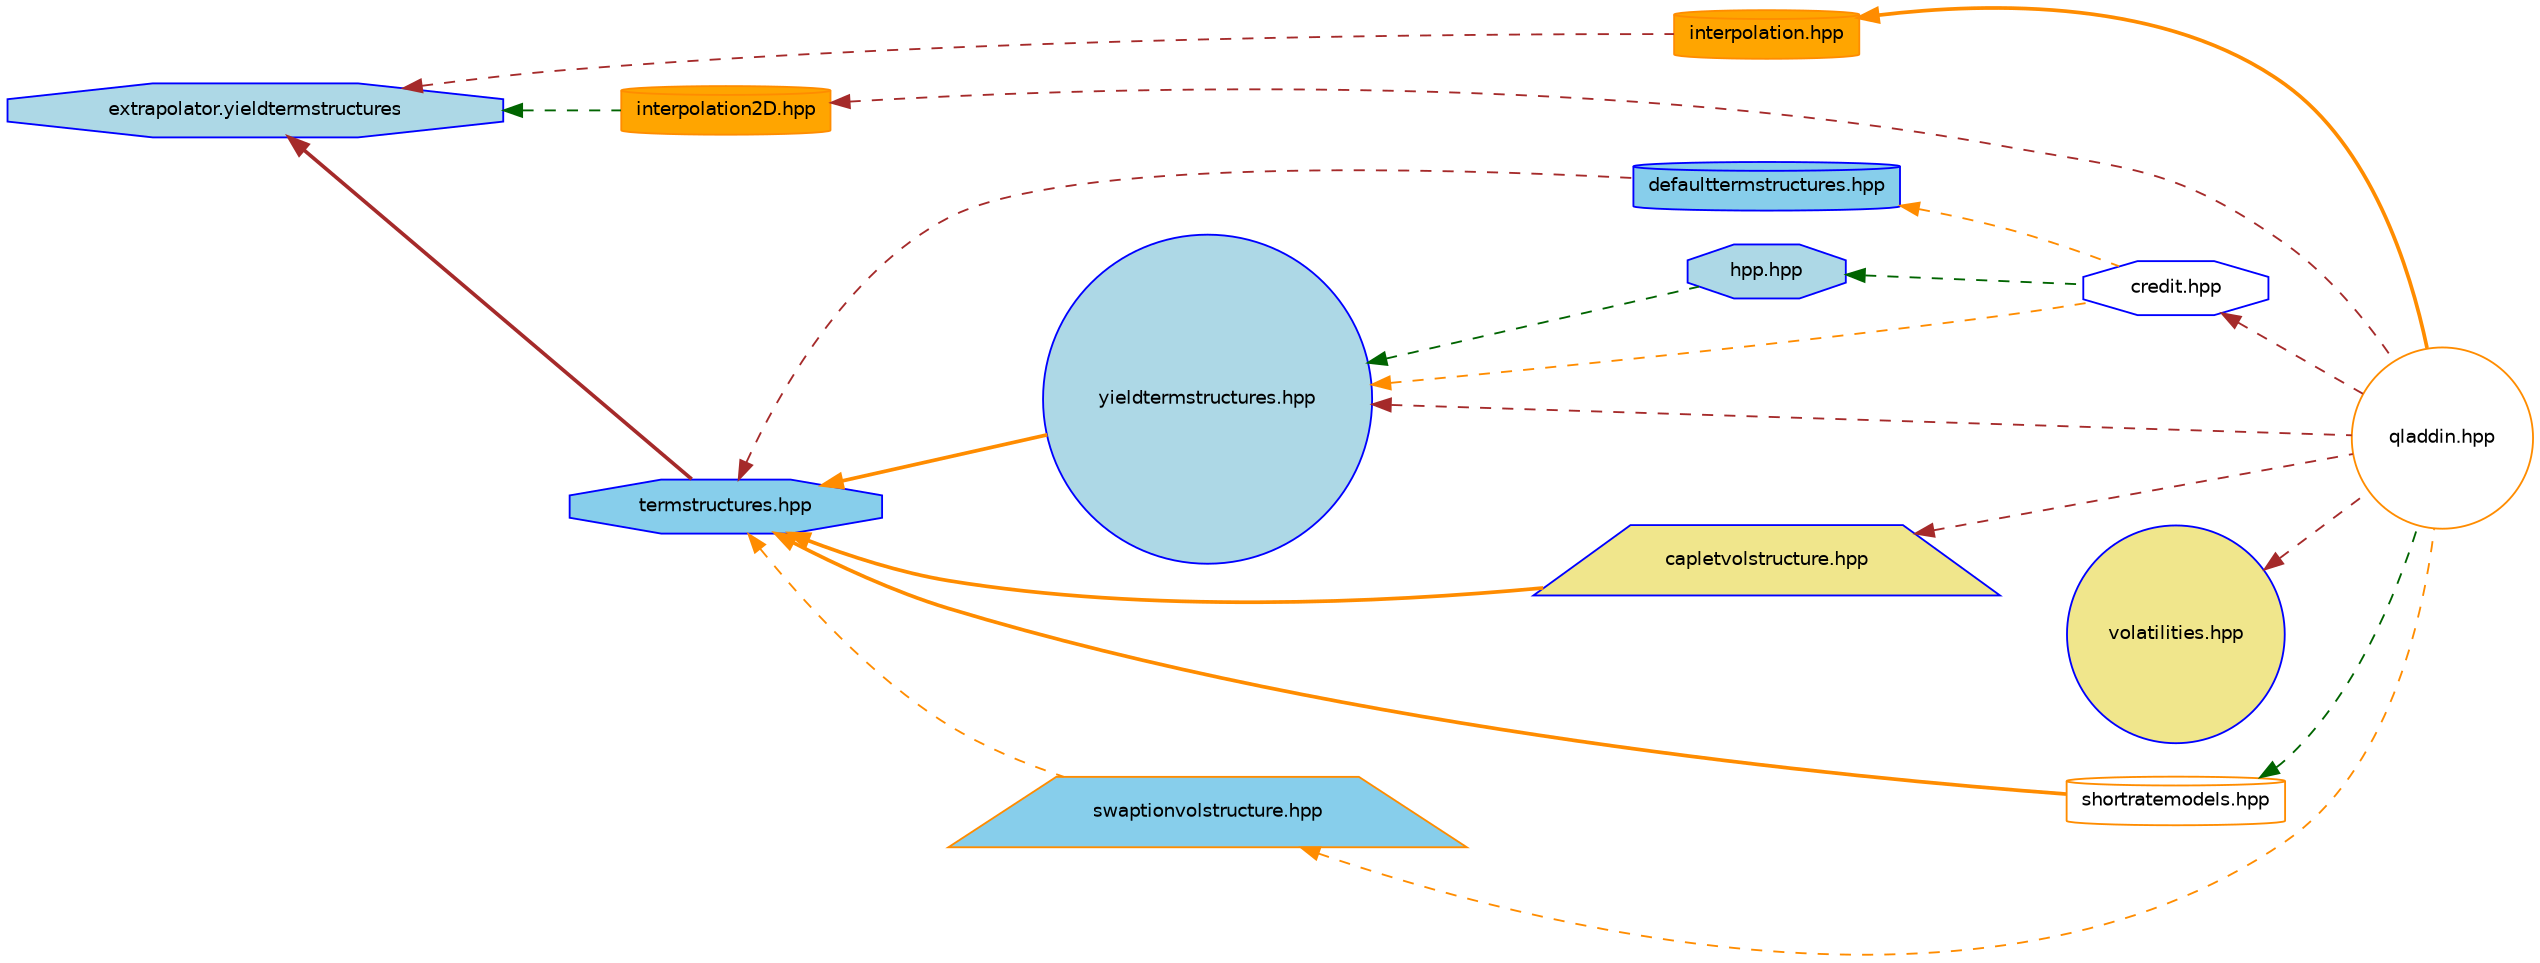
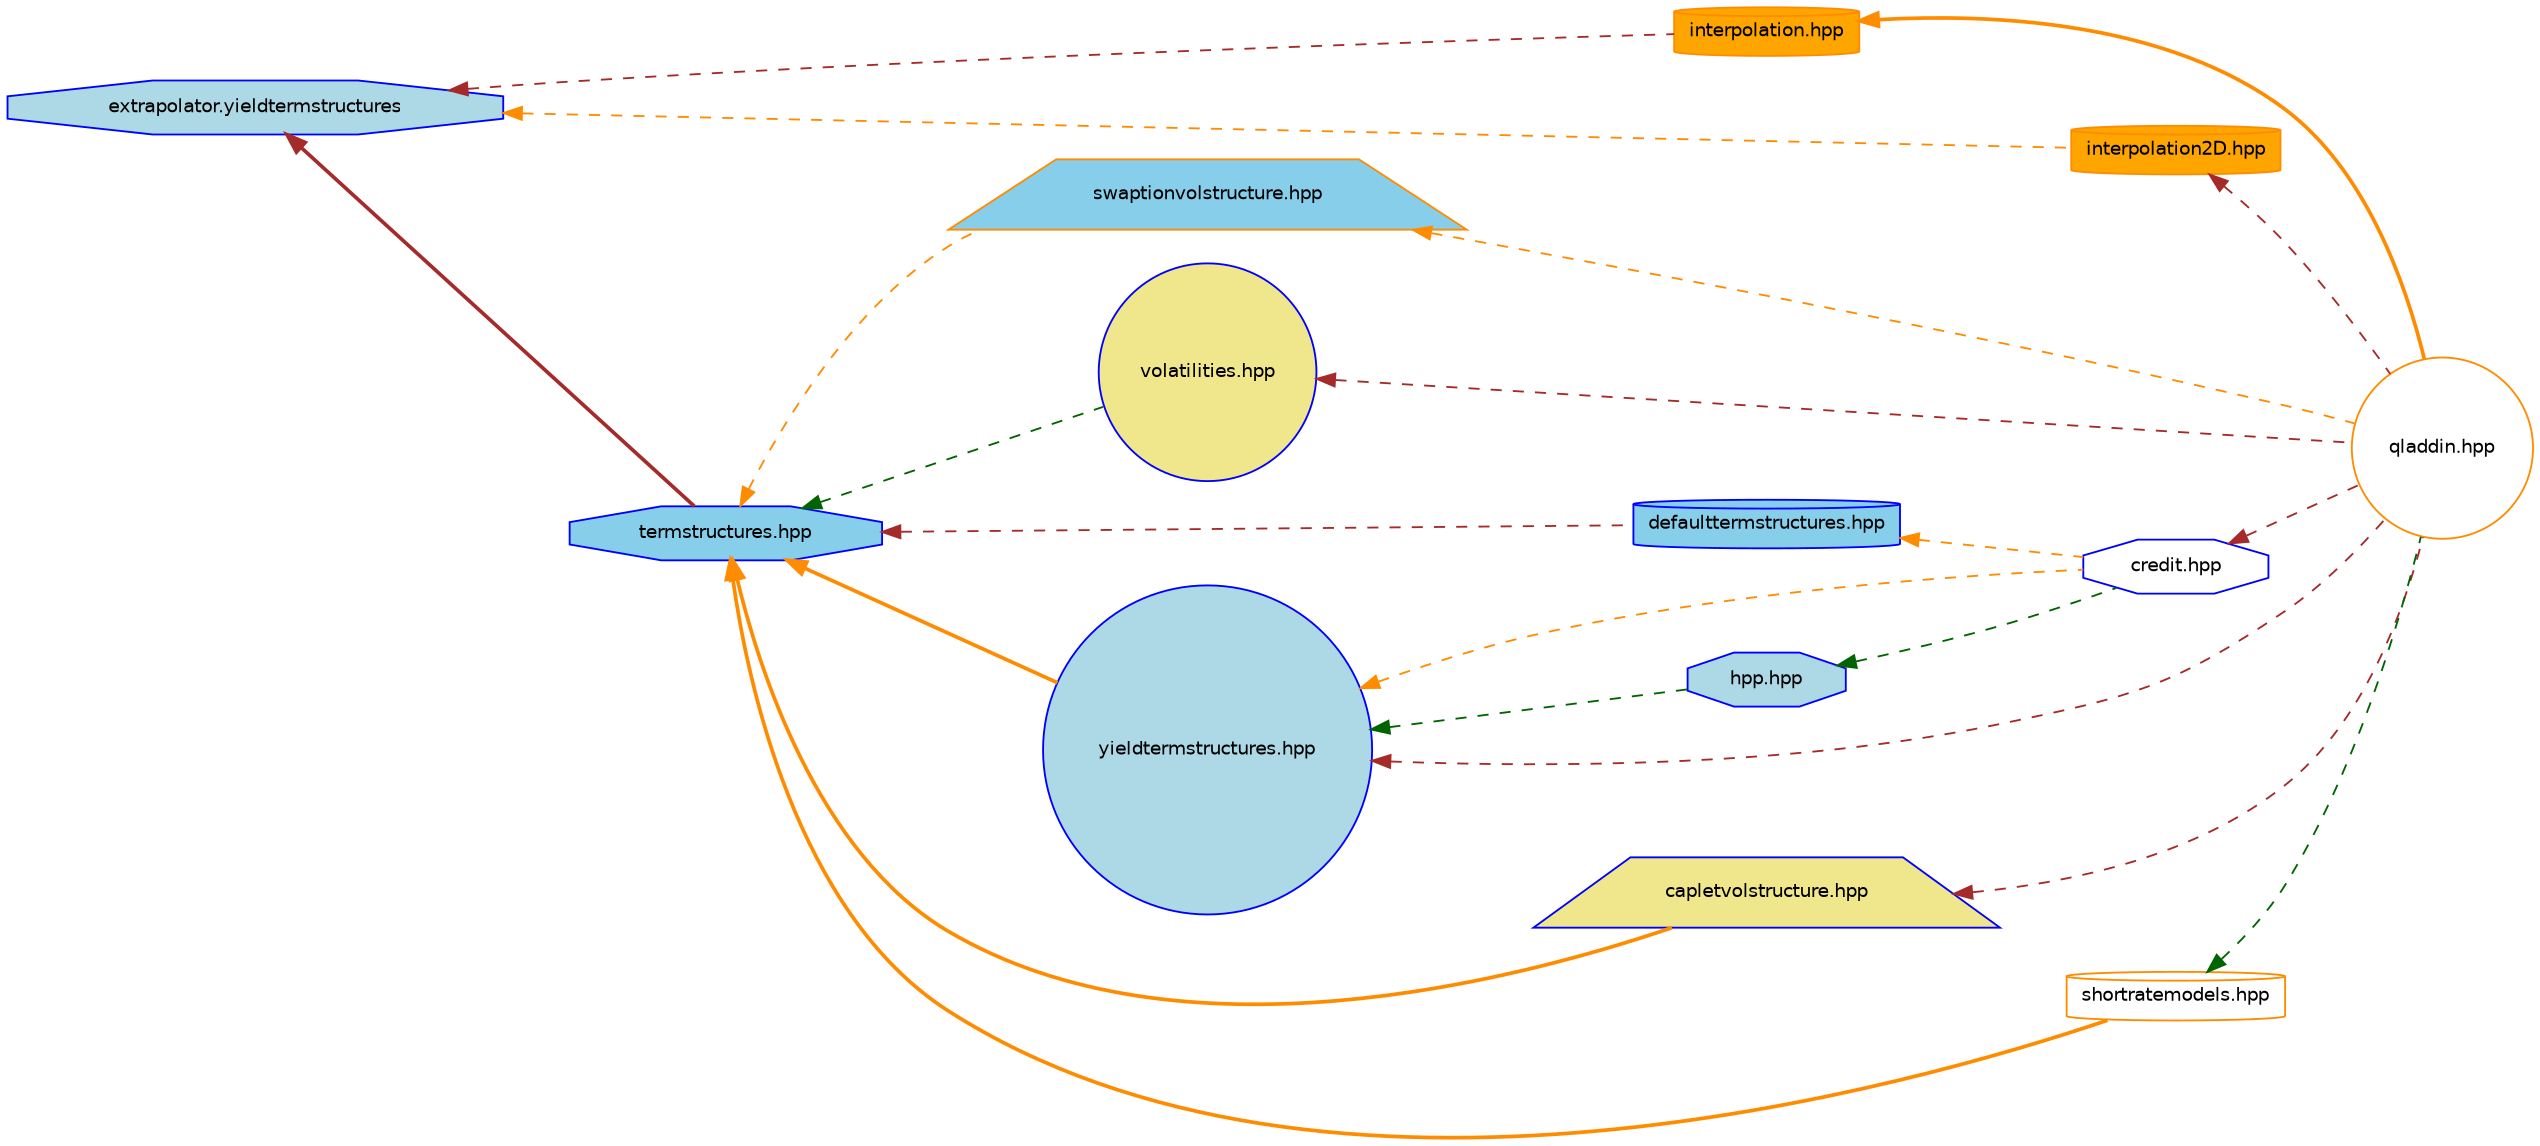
  digraph {
    rankdir=LR
    node [color=blue fillcolor=lightblue fontname=Helvetica fontsize=10 shape=octagon style=filled]
    edge [color=brown dir=back fontname=Helvetica fontsize=10 labelfontname=Helvetica labelfontsize=10 style=dashed]
    n1 [fontcolor=black height=0.2 label="extrapolator.yieldtermstructures" width=0.4]
    n2 [color=darkorange fillcolor=orange height=0.2 label="interpolation.hpp" shape=cylinder width=0.4]
    n3 [color=darkorange fillcolor=orange height=0.2 label="interpolation2D.hpp" shape=cylinder width=0.4]
    n4 [fillcolor=skyblue height=0.2 label="termstructures.hpp" width=0.4]
    n5 [color=darkorange fillcolor=white height=0.2 label="qladdin.hpp" shape=circle width=0.4]
    n6 [fillcolor=khaki height=0.2 label="capletvolstructure.hpp" shape=trapezium width=0.4]
    n7 [fillcolor=skyblue height=0.2 label="defaulttermstructures.hpp" shape=cylinder width=0.4]
    n8 [color=darkorange fillcolor=white height=0.2 label="shortratemodels.hpp" shape=cylinder width=0.4]
    n9 [color=darkorange fillcolor=skyblue height=0.2 label="swaptionvolstructure.hpp" shape=trapezium width=0.4]
    n10 [fillcolor=khaki height=0.2 label="volatilities.hpp" shape=circle width=0.4]
    n11 [height=0.2 label="yieldtermstructures.hpp" shape=circle width=0.4]
    n12 [fillcolor=white height=0.2 label="credit.hpp" width=0.4]
    n13 [height=0.2 label="hpp.hpp" width=0.4]
    n1 -> n2
-   n1 -> n3 [color=darkgreen]
+   n1 -> n3 [color=darkorange]
    n1 -> n4 [style=bold]
    n2 -> n5 [color=darkorange style=bold]
    n3 -> n5
    n4 -> n6 [color=darkorange style=bold]
    n4 -> n7
    n4 -> n8 [color=darkorange style=bold]
    n4 -> n9 [color=darkorange]
+   n4 -> n10 [color=darkgreen]
    n4 -> n11 [color=darkorange style=bold]
    n6 -> n5
    n7 -> n12 [color=darkorange]
    n8 -> n5 [color=darkgreen]
    n9 -> n5 [color=darkorange]
    n10 -> n5
    n11 -> n5
    n11 -> n12 [color=darkorange]
    n11 -> n13 [color=darkgreen]
    n12 -> n5
    n13 -> n12 [color=darkgreen]
  }
